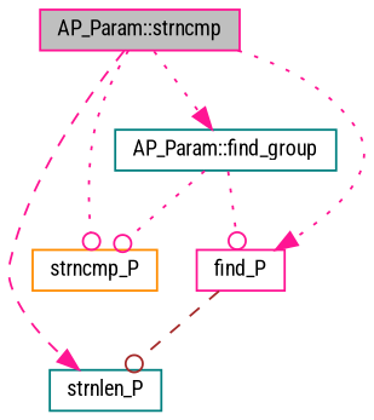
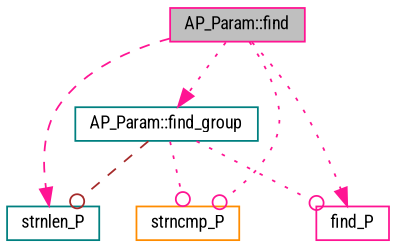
  digraph {
    fontname="Roboto Condensed"
    rankdir=TB
    node [color=deeppink fillcolor=white fontname="Roboto Condensed" fontsize=10 shape=record style=filled]
    edge [arrowhead=odot color=deeppink fontname="Roboto Condensed" fontsize=10 labelfontname=Helvetica labelfontsize=10 style=dotted]
-   n1 [fillcolor=grey75 fontcolor=black height=0.2 label="AP_Param::strncmp" width=0.4]
+   n1 [fillcolor=grey75 fontcolor=black height=0.2 label="AP_Param::find" width=0.4]
    n2 [color=teal height=0.2 label=strnlen_P width=0.4]
    n3 [color=darkorange height=0.2 label=strncmp_P width=0.4]
    n4 [color=teal height=0.2 label="AP_Param::find_group" width=0.4]
    n5 [height=0.2 label=find_P width=0.4]
    n1 -> n2 [arrowhead=normal style=dashed]
    n1 -> n3
    n1 -> n4 [arrowhead=normal]
    n1 -> n5 [arrowhead=normal]
-   n5 -> n2 [color=brown style=dashed]
+   n4 -> n2 [color=brown style=dashed]
    n4 -> n3
    n4 -> n5
  }
